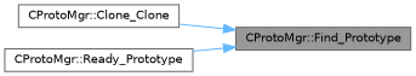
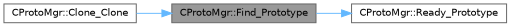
  digraph {
    rankdir=RL
    node [color=grey40 fillcolor=white fontname=Helvetica fontsize=10 shape=box style=filled]
    edge [color=steelblue1 dir=back fontname=Helvetica fontsize=10 labelfontname=Helvetica labelfontsize=10 style=solid]
    n1 [color=gray40 fillcolor=grey60 fontcolor=black height=0.2 label="CProtoMgr::Find_Prototype" width=0.4]
    n2 [height=0.2 label="CProtoMgr::Clone_Clone" width=0.4]
    n3 [height=0.2 label="CProtoMgr::Ready_Prototype" width=0.4]
    n1 -> n2
-   n1 -> n3
+   n3 -> n1
  }
